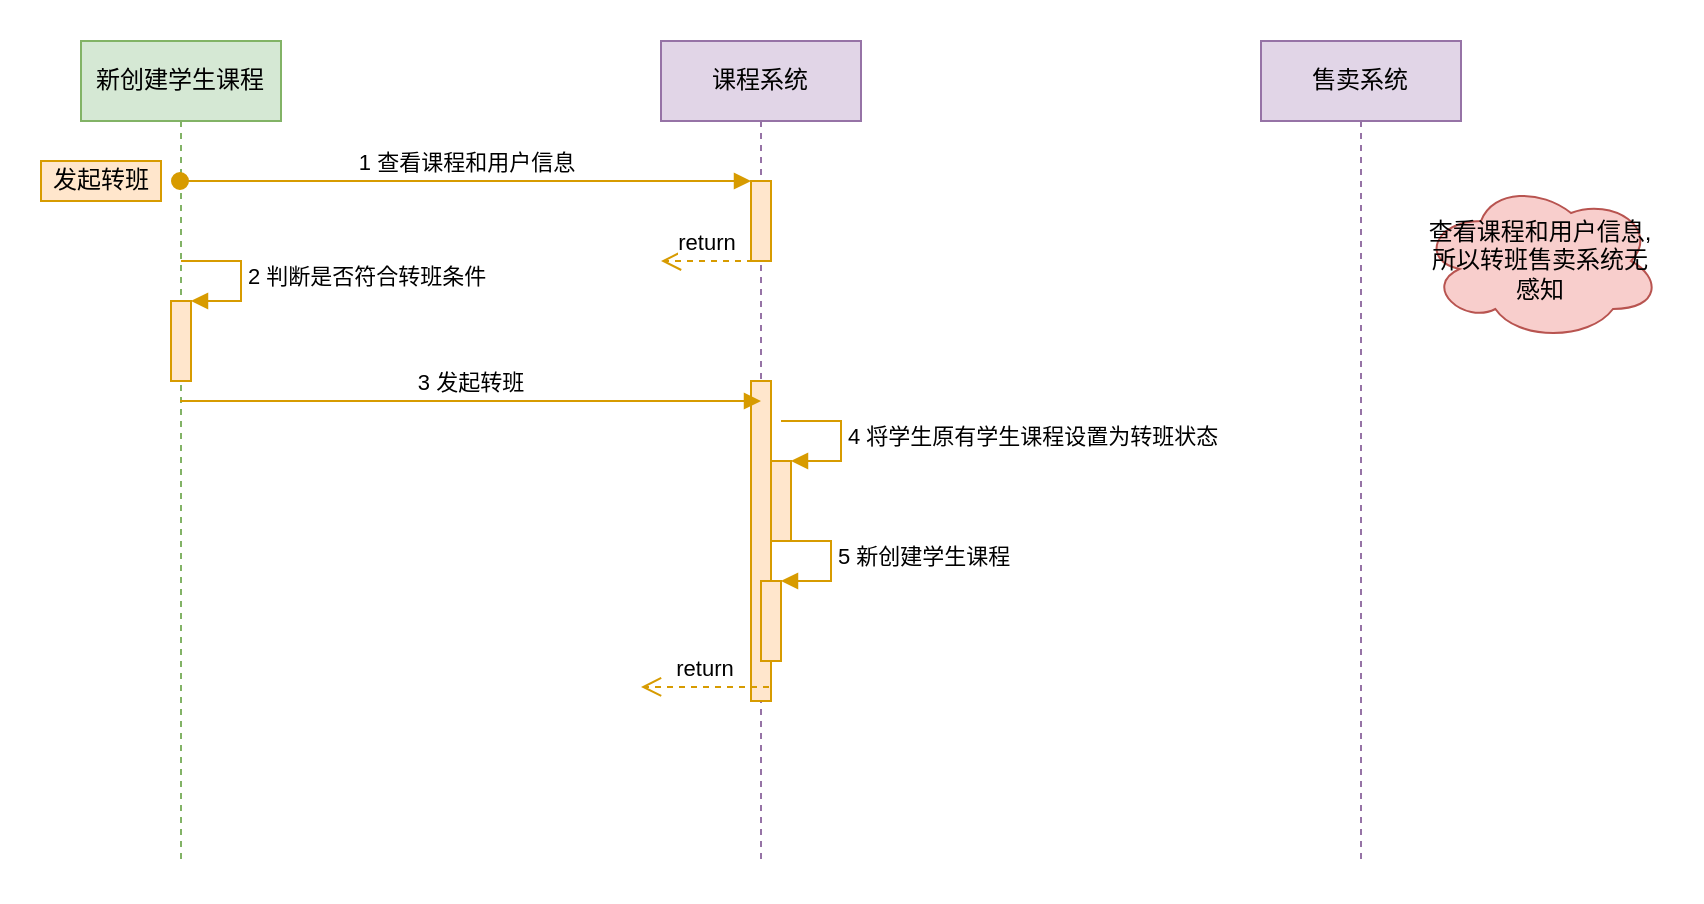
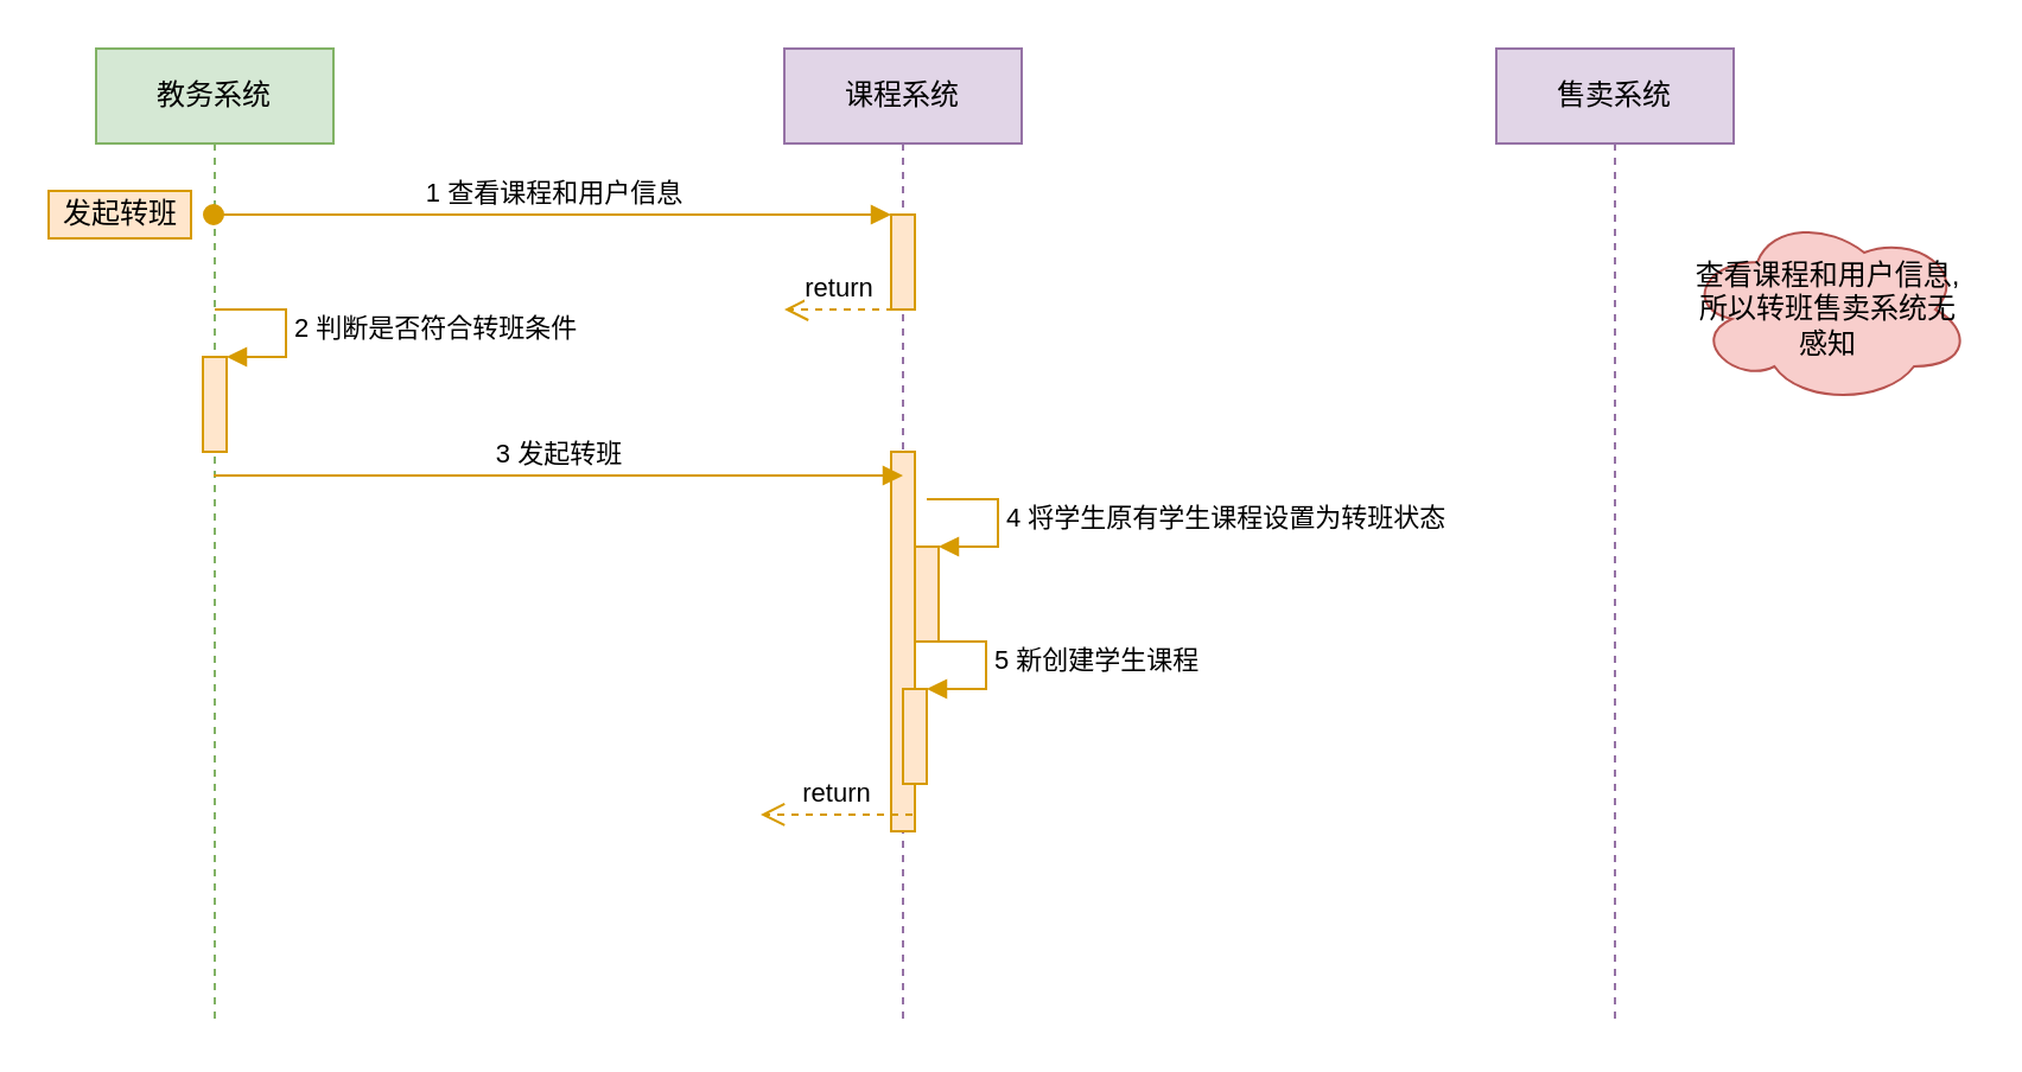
  <mxCell id="0" />
  <mxCell id="1" parent="0" />
- <mxCell id="2" value="新创建学生课程" style="shape=umlLifeline;perimeter=lifelinePerimeter;whiteSpace=wrap;html=1;container=1;collapsible=0;recursiveResize=0;outlineConnect=0;fillColor=#d5e8d4;strokeColor=#82b366;" parent="1" vertex="1"><mxGeometry x="40" y="20" width="100" height="410" as="geometry" /></mxCell>
+ <mxCell id="2" value="教务系统" style="shape=umlLifeline;perimeter=lifelinePerimeter;whiteSpace=wrap;html=1;container=1;collapsible=0;recursiveResize=0;outlineConnect=0;fillColor=#d5e8d4;strokeColor=#82b366;" parent="1" vertex="1"><mxGeometry x="40" y="20" width="100" height="410" as="geometry" /></mxCell>
  <mxCell id="3" value="" style="html=1;points=[];perimeter=orthogonalPerimeter;fillColor=#ffe6cc;strokeColor=#d79b00;" parent="2" vertex="1"><mxGeometry x="45" y="130" width="10" height="40" as="geometry" /></mxCell>
  <mxCell id="4" value="2 判断是否符合转班条件" style="edgeStyle=orthogonalEdgeStyle;html=1;align=left;spacingLeft=2;endArrow=block;rounded=0;entryX=1;entryY=0;fillColor=#ffe6cc;strokeColor=#d79b00;" parent="2" target="3" edge="1"><mxGeometry relative="1" as="geometry"><mxPoint x="50" y="110" as="sourcePoint" /><Array as="points"><mxPoint x="80" y="110" /></Array></mxGeometry></mxCell>
  <mxCell id="5" value="课程系统" style="shape=umlLifeline;perimeter=lifelinePerimeter;whiteSpace=wrap;html=1;container=1;collapsible=0;recursiveResize=0;outlineConnect=0;fillColor=#e1d5e7;strokeColor=#9673a6;" parent="1" vertex="1"><mxGeometry x="330" y="20" width="100" height="410" as="geometry" /></mxCell>
  <mxCell id="6" value="" style="html=1;points=[];perimeter=orthogonalPerimeter;fillColor=#ffe6cc;strokeColor=#d79b00;" parent="5" vertex="1"><mxGeometry x="45" y="70" width="10" height="40" as="geometry" /></mxCell>
  <mxCell id="7" value="" style="html=1;points=[];perimeter=orthogonalPerimeter;fillColor=#ffe6cc;strokeColor=#d79b00;" parent="5" vertex="1"><mxGeometry x="45" y="170" width="10" height="160" as="geometry" /></mxCell>
  <mxCell id="8" value="" style="html=1;points=[];perimeter=orthogonalPerimeter;fillColor=#ffe6cc;strokeColor=#d79b00;" parent="5" vertex="1"><mxGeometry x="55" y="210" width="10" height="40" as="geometry" /></mxCell>
  <mxCell id="9" value="4 将学生原有学生课程设置为转班状态" style="edgeStyle=orthogonalEdgeStyle;html=1;align=left;spacingLeft=2;endArrow=block;rounded=0;entryX=1;entryY=0;fillColor=#ffe6cc;strokeColor=#d79b00;" parent="5" target="8" edge="1"><mxGeometry relative="1" as="geometry"><mxPoint x="60" y="190" as="sourcePoint" /><Array as="points"><mxPoint x="90" y="190" /></Array></mxGeometry></mxCell>
  <mxCell id="10" value="" style="html=1;points=[];perimeter=orthogonalPerimeter;fillColor=#ffe6cc;strokeColor=#d79b00;" parent="5" vertex="1"><mxGeometry x="50" y="270" width="10" height="40" as="geometry" /></mxCell>
  <mxCell id="11" value="5 新创建学生课程" style="edgeStyle=orthogonalEdgeStyle;html=1;align=left;spacingLeft=2;endArrow=block;rounded=0;entryX=1;entryY=0;fillColor=#ffe6cc;strokeColor=#d79b00;" parent="5" target="10" edge="1"><mxGeometry relative="1" as="geometry"><mxPoint x="55" y="250" as="sourcePoint" /><Array as="points"><mxPoint x="85" y="250" /></Array></mxGeometry></mxCell>
  <mxCell id="12" value="售卖系统" style="shape=umlLifeline;perimeter=lifelinePerimeter;whiteSpace=wrap;html=1;container=1;collapsible=0;recursiveResize=0;outlineConnect=0;fillColor=#e1d5e7;strokeColor=#9673a6;" parent="1" vertex="1"><mxGeometry x="630" y="20" width="100" height="410" as="geometry" /></mxCell>
  <mxCell id="13" value="1 查看课程和用户信息" style="html=1;verticalAlign=bottom;startArrow=oval;endArrow=block;startSize=8;rounded=0;fillColor=#ffe6cc;strokeColor=#d79b00;" parent="1" source="2" target="6" edge="1"><mxGeometry relative="1" as="geometry"><mxPoint x="315" y="90" as="sourcePoint" /><Array as="points"><mxPoint x="160" y="90" /></Array></mxGeometry></mxCell>
  <mxCell id="14" value="return" style="html=1;verticalAlign=bottom;endArrow=open;dashed=1;endSize=8;rounded=0;exitX=0.1;exitY=1;exitDx=0;exitDy=0;exitPerimeter=0;fillColor=#ffe6cc;strokeColor=#d79b00;" parent="1" source="6" edge="1"><mxGeometry relative="1" as="geometry"><mxPoint x="370" y="120" as="sourcePoint" /><mxPoint x="330" y="130" as="targetPoint" /><Array as="points"><mxPoint x="350" y="130" /></Array></mxGeometry></mxCell>
  <mxCell id="15" value="发起转班" style="text;html=1;align=center;verticalAlign=middle;resizable=0;points=[];autosize=1;strokeColor=#d79b00;fillColor=#ffe6cc;" parent="1" vertex="1"><mxGeometry x="20" y="80" width="60" height="20" as="geometry" /></mxCell>
  <mxCell id="16" value="3 发起转班" style="html=1;verticalAlign=bottom;endArrow=block;rounded=0;fillColor=#ffe6cc;strokeColor=#d79b00;" parent="1" source="2" edge="1"><mxGeometry relative="1" as="geometry"><mxPoint x="605" y="200" as="sourcePoint" /><mxPoint x="380" y="200" as="targetPoint" /></mxGeometry></mxCell>
  <mxCell id="17" value="查看课程和用户信息,所以转班售卖系统无感知" style="ellipse;shape=cloud;whiteSpace=wrap;html=1;fillColor=#f8cecc;strokeColor=#b85450;" parent="1" vertex="1"><mxGeometry x="710" y="90" width="120" height="80" as="geometry" /></mxCell>
  <mxCell id="18" value="return" style="html=1;verticalAlign=bottom;endArrow=open;dashed=1;endSize=8;rounded=0;exitX=0.9;exitY=0.956;exitDx=0;exitDy=0;exitPerimeter=0;fillColor=#ffe6cc;strokeColor=#d79b00;" parent="1" source="7" edge="1"><mxGeometry relative="1" as="geometry"><mxPoint x="681" y="500.9" as="sourcePoint" /><mxPoint x="320" y="343" as="targetPoint" /></mxGeometry></mxCell>
